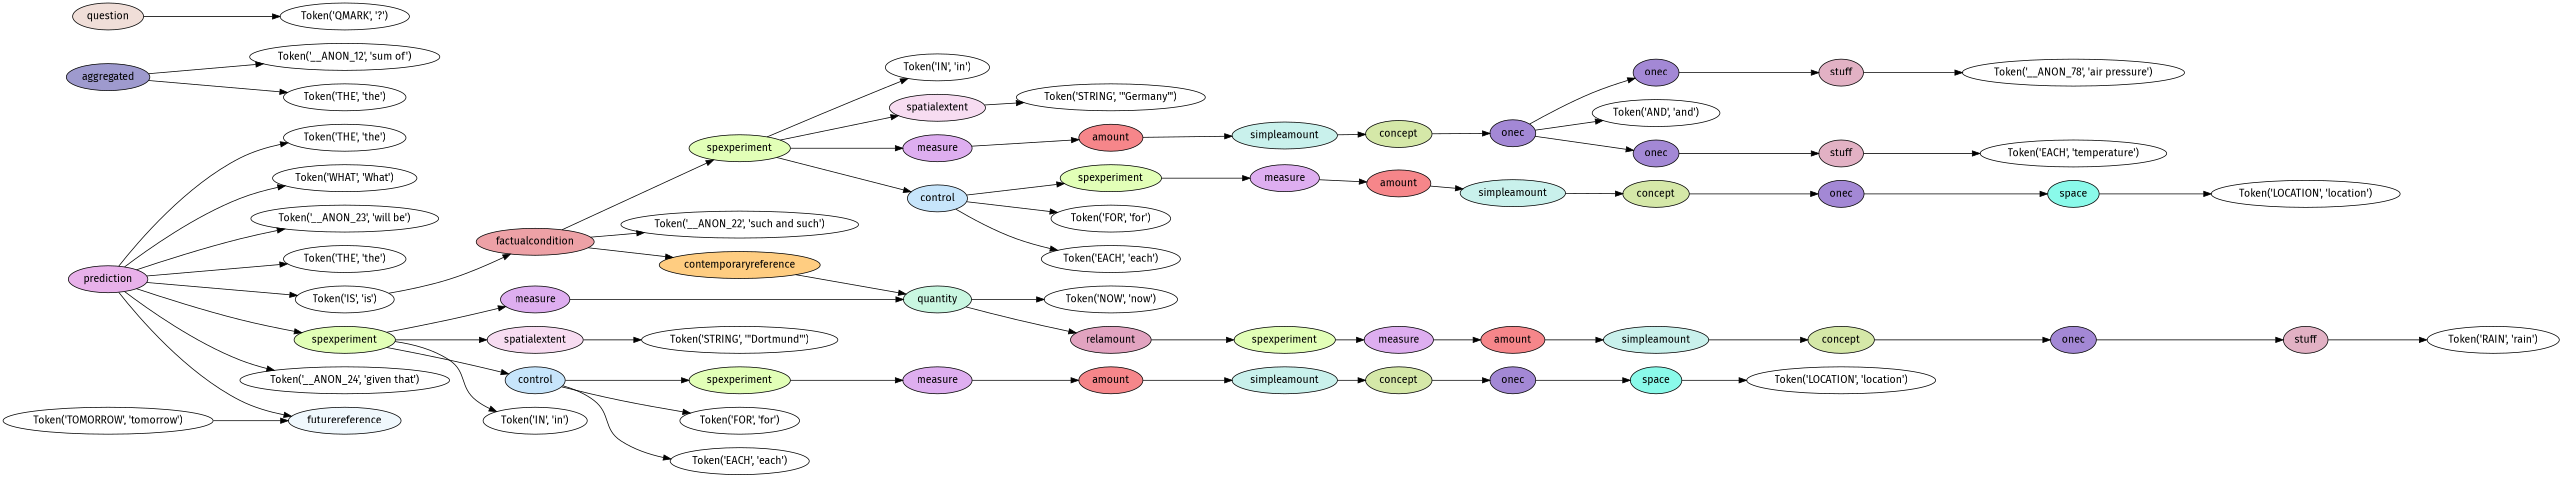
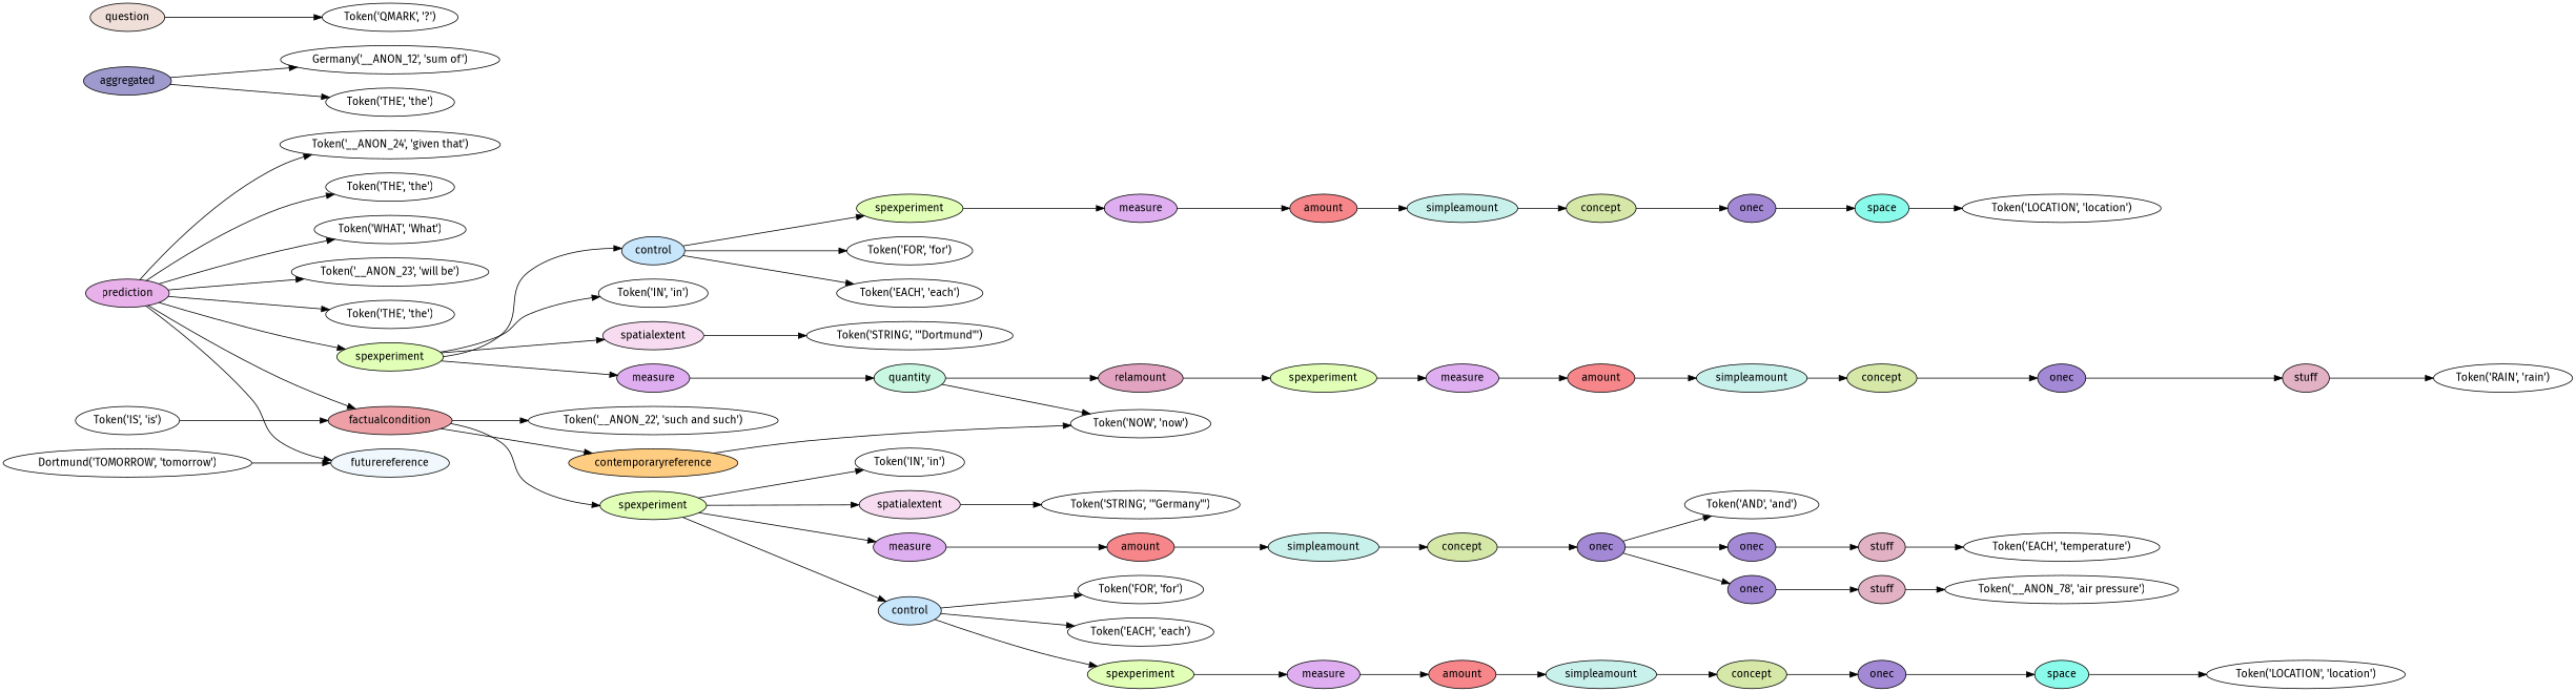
  digraph {
    fontname="Fira Sans"
    rankdir=LR
    node [fontname="Fira Sans" style=filled]
    edge [fontname="Fira Sans"]
    n1 [label="Token('WHAT', 'What')" style=""]
    n2 [label="Token('__ANON_23', 'will be')" style=""]
    n3 [label="Token('THE', 'the')" style=""]
-   n4 [label="Token('__ANON_12', 'sum of')" style=""]
+   n4 [label="Germany('__ANON_12', 'sum of')" style=""]
    n5 [label="Token('THE', 'the')" style=""]
    n6 [fillcolor="#9e9ace" label=aggregated]
    n7 [label="Token('RAIN', 'rain')" style=""]
    n8 [fillcolor="#e2b1c4" label=stuff]
    n9 [fillcolor="#a388d5" label=onec]
    n10 [fillcolor="#d5e8a8" label=concept]
    n11 [fillcolor="#c9f1ec" label=simpleamount]
    n12 [fillcolor="#f6868a" label=amount]
    n13 [fillcolor="#deaef0" label=measure]
    n14 [fillcolor="#e2ffb7" label=spexperiment]
    n15 [fillcolor="#e2a3c0" label=relamount]
    n16 [fillcolor="#c9f7e1" label=quantity]
    n17 [label="Token('NOW', 'now')" style=""]
    n18 [fillcolor="#deaef0" label=measure]
    n19 [label="Token('FOR', 'for')" style=""]
    n20 [label="Token('EACH', 'each')" style=""]
    n21 [label="Token('LOCATION', 'location')" style=""]
    n22 [fillcolor="#8afaea" label=space]
    n23 [fillcolor="#a388d5" label=onec]
    n24 [fillcolor="#d5e8a8" label=concept]
    n25 [fillcolor="#c9f1ec" label=simpleamount]
    n26 [fillcolor="#f6868a" label=amount]
    n27 [fillcolor="#deaef0" label=measure]
    n28 [fillcolor="#e2ffb7" label=spexperiment]
    n29 [fillcolor="#c7e5fb" label=control]
    n30 [label="Token('IN', 'in')" style=""]
    n31 [label="Token('STRING', '\"Dortmund\"')" style=""]
    n32 [fillcolor="#f7dcf1" label=spatialextent]
    n33 [fillcolor="#e2ffb7" label=spexperiment]
-   n34 [label="Token('TOMORROW', 'tomorrow')" style=""]
+   n34 [label="Dortmund('TOMORROW', 'tomorrow')" style=""]
    n35 [fillcolor="#f0f8fd" label=futurereference]
    n36 [label="Token('__ANON_24', 'given that')" style=""]
    n37 [label="Token('THE', 'the')" style=""]
    n38 [label="Token('__ANON_78', 'air pressure')" style=""]
    n39 [fillcolor="#e2b1c4" label=stuff]
    n40 [fillcolor="#a388d5" label=onec]
    n41 [label="Token('AND', 'and')" style=""]
    n42 [label="Token('EACH', 'temperature')" style=""]
    n43 [fillcolor="#e2b1c4" label=stuff]
    n44 [fillcolor="#a388d5" label=onec]
    n45 [fillcolor="#a388d5" label=onec]
    n46 [fillcolor="#d5e8a8" label=concept]
    n47 [fillcolor="#c9f1ec" label=simpleamount]
    n48 [fillcolor="#f6868a" label=amount]
    n49 [fillcolor="#deaef0" label=measure]
    n50 [label="Token('FOR', 'for')" style=""]
    n51 [label="Token('EACH', 'each')" style=""]
    n52 [label="Token('LOCATION', 'location')" style=""]
    n53 [fillcolor="#8afaea" label=space]
    n54 [fillcolor="#a388d5" label=onec]
    n55 [fillcolor="#d5e8a8" label=concept]
    n56 [fillcolor="#c9f1ec" label=simpleamount]
    n57 [fillcolor="#f6868a" label=amount]
    n58 [fillcolor="#deaef0" label=measure]
    n59 [fillcolor="#e2ffb7" label=spexperiment]
    n60 [fillcolor="#c7e5fb" label=control]
    n61 [label="Token('IN', 'in')" style=""]
    n62 [label="Token('STRING', '\"Germany\"')" style=""]
    n63 [fillcolor="#f7dcf1" label=spatialextent]
    n64 [fillcolor="#e2ffb7" label=spexperiment]
    n65 [label="Token('IS', 'is')" style=""]
    n66 [fillcolor="#eda1a6" label=factualcondition]
    n67 [label="Token('__ANON_22', 'such and such')" style=""]
    n68 [fillcolor="#ffcd81" label=contemporaryreference]
    n69 [fillcolor="#e8b1ea" label=prediction]
    n70 [label="Token('QMARK', '?')" style=""]
    n71 [fillcolor="#f0ded8" label=question]
    n6 -> n4
    n6 -> n5
    n8 -> n7
    n9 -> n8
    n10 -> n9
    n11 -> n10
    n12 -> n11
    n13 -> n12
    n14 -> n13
    n15 -> n14
    n16 -> n15
    n16 -> n17
    n18 -> n16
    n22 -> n21
    n23 -> n22
    n24 -> n23
    n25 -> n24
    n26 -> n25
    n27 -> n26
    n28 -> n27
    n29 -> n19
    n29 -> n20
    n29 -> n28
    n32 -> n31
    n33 -> n18
    n33 -> n29
    n33 -> n30
    n33 -> n32
    n34 -> n35
    n39 -> n38
    n40 -> n39
    n43 -> n42
    n44 -> n43
    n45 -> n40
    n45 -> n41
    n45 -> n44
    n46 -> n45
    n47 -> n46
    n48 -> n47
    n49 -> n48
    n53 -> n52
    n54 -> n53
    n55 -> n54
    n56 -> n55
    n57 -> n56
    n58 -> n57
    n59 -> n58
    n60 -> n50
    n60 -> n51
    n60 -> n59
    n63 -> n62
    n64 -> n49
    n64 -> n60
    n64 -> n61
    n64 -> n63
    n65 -> n66
    n66 -> n64
    n66 -> n67
    n66 -> n68
-   n68 -> n16
+   n68 -> n17
    n69 -> n1
    n69 -> n2
    n69 -> n3
    n69 -> n33
    n69 -> n35
    n69 -> n36
    n69 -> n37
-   n69 -> n65
+   n69 -> n66
    n71 -> n70
  }
